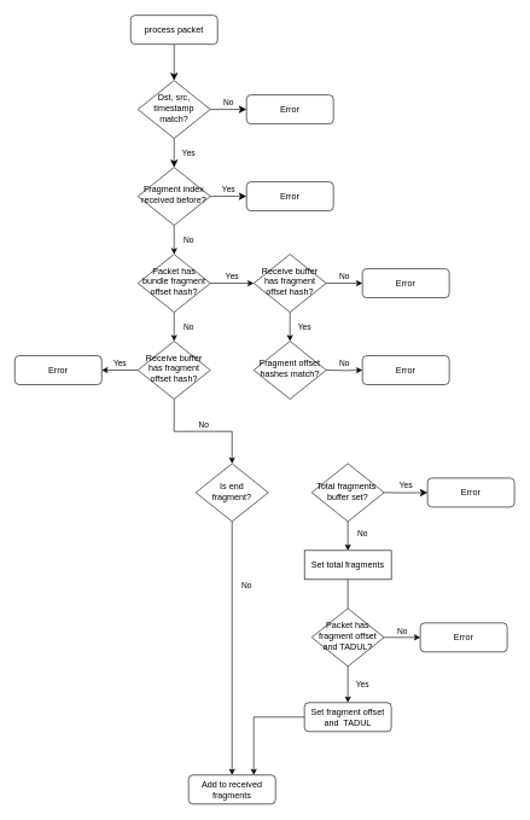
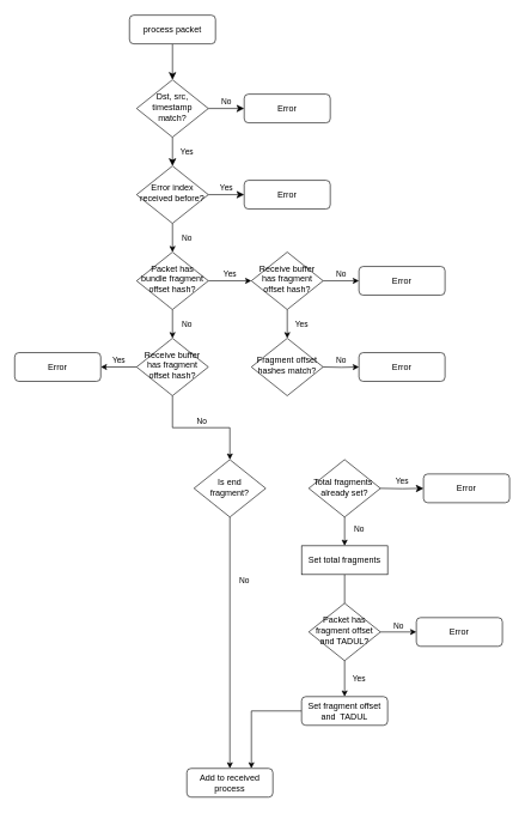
  <mxCell id="0" />
  <mxCell id="1" parent="0" />
  <mxCell id="2" value="" style="rounded=0;html=1;jettySize=auto;orthogonalLoop=1;fontSize=11;endArrow=classic;endFill=1;endSize=8;strokeWidth=1;shadow=0;labelBackgroundColor=none;edgeStyle=orthogonalEdgeStyle;" parent="1" source="3" target="6" edge="1"><mxGeometry relative="1" as="geometry" /></mxCell>
  <mxCell id="3" value="process packet" style="rounded=1;whiteSpace=wrap;html=1;fontSize=12;glass=0;strokeWidth=1;shadow=0;" parent="1" vertex="1"><mxGeometry x="180" y="20" width="120" height="40" as="geometry" /></mxCell>
  <mxCell id="4" value="Yes" style="rounded=0;html=1;jettySize=auto;orthogonalLoop=1;fontSize=11;endArrow=classic;endFill=1;endSize=8;strokeWidth=1;shadow=0;labelBackgroundColor=none;edgeStyle=orthogonalEdgeStyle;" parent="1" source="6" target="10" edge="1"><mxGeometry y="20" relative="1" as="geometry"><mxPoint as="offset" /></mxGeometry></mxCell>
  <mxCell id="5" value="No" style="edgeStyle=orthogonalEdgeStyle;rounded=0;html=1;jettySize=auto;orthogonalLoop=1;fontSize=11;endArrow=classic;endFill=1;endSize=8;strokeWidth=1;shadow=0;labelBackgroundColor=none;" parent="1" source="6" target="7" edge="1"><mxGeometry y="10" relative="1" as="geometry"><mxPoint as="offset" /></mxGeometry></mxCell>
  <mxCell id="6" value="Dst, src, timestamp match?" style="rhombus;whiteSpace=wrap;html=1;shadow=0;fontFamily=Helvetica;fontSize=12;align=center;strokeWidth=1;spacing=6;spacingTop=-4;" parent="1" vertex="1"><mxGeometry x="190" y="110" width="100" height="80" as="geometry" /></mxCell>
  <mxCell id="7" value="Error" style="rounded=1;whiteSpace=wrap;html=1;fontSize=12;glass=0;strokeWidth=1;shadow=0;" parent="1" vertex="1"><mxGeometry x="340" y="130" width="120" height="40" as="geometry" /></mxCell>
  <mxCell id="8" value="Yes" style="edgeStyle=orthogonalEdgeStyle;rounded=0;html=1;jettySize=auto;orthogonalLoop=1;fontSize=11;endArrow=classic;endFill=1;endSize=8;strokeWidth=1;shadow=0;labelBackgroundColor=none;" parent="1" source="10" target="11" edge="1"><mxGeometry y="10" relative="1" as="geometry"><mxPoint as="offset" /></mxGeometry></mxCell>
  <mxCell id="9" value="No" style="edgeStyle=orthogonalEdgeStyle;rounded=0;orthogonalLoop=1;jettySize=auto;html=1;entryX=0.5;entryY=0;entryDx=0;entryDy=0;" edge="1" parent="1" source="10" target="23"><mxGeometry y="20" relative="1" as="geometry"><mxPoint as="offset" /></mxGeometry></mxCell>
- <mxCell id="10" value="Fragment index received before?" style="rhombus;whiteSpace=wrap;html=1;shadow=0;fontFamily=Helvetica;fontSize=12;align=center;strokeWidth=1;spacing=6;spacingTop=-4;" parent="1" vertex="1"><mxGeometry x="190" y="230" width="100" height="80" as="geometry" /></mxCell>
+ <mxCell id="10" value="Error index received before?" style="rhombus;whiteSpace=wrap;html=1;shadow=0;fontFamily=Helvetica;fontSize=12;align=center;strokeWidth=1;spacing=6;spacingTop=-4;" parent="1" vertex="1"><mxGeometry x="190" y="230" width="100" height="80" as="geometry" /></mxCell>
  <mxCell id="11" value="Error" style="rounded=1;whiteSpace=wrap;html=1;fontSize=12;glass=0;strokeWidth=1;shadow=0;" parent="1" vertex="1"><mxGeometry x="340" y="250" width="120" height="40" as="geometry" /></mxCell>
  <mxCell id="12" value="No" style="edgeStyle=orthogonalEdgeStyle;rounded=0;orthogonalLoop=1;jettySize=auto;html=1;" edge="1" parent="1" source="13" target="20"><mxGeometry x="-0.5" y="20" relative="1" as="geometry"><mxPoint as="offset" /></mxGeometry></mxCell>
  <mxCell id="13" value="Is end fragment?" style="rhombus;whiteSpace=wrap;html=1;shadow=0;fontFamily=Helvetica;fontSize=12;align=center;strokeWidth=1;spacing=6;spacingTop=-4;" vertex="1" parent="1"><mxGeometry x="270" y="639" width="100" height="80" as="geometry" /></mxCell>
  <mxCell id="14" value="No" style="edgeStyle=orthogonalEdgeStyle;rounded=0;orthogonalLoop=1;jettySize=auto;html=1;entryX=0.5;entryY=0;entryDx=0;entryDy=0;" edge="1" parent="1" source="15" target="19"><mxGeometry x="-0.2" y="20" relative="1" as="geometry"><mxPoint as="offset" /></mxGeometry></mxCell>
- <mxCell id="15" value="Total fragments&amp;nbsp; buffer set?" style="rhombus;whiteSpace=wrap;html=1;shadow=0;fontFamily=Helvetica;fontSize=12;align=center;strokeWidth=1;spacing=6;spacingTop=-4;verticalAlign=middle;" vertex="1" parent="1"><mxGeometry x="430" y="639" width="100" height="80" as="geometry" /></mxCell>
+ <mxCell id="15" value="Total fragments&amp;nbsp; already set?" style="rhombus;whiteSpace=wrap;html=1;shadow=0;fontFamily=Helvetica;fontSize=12;align=center;strokeWidth=1;spacing=6;spacingTop=-4;verticalAlign=middle;" vertex="1" parent="1"><mxGeometry x="430" y="639" width="100" height="80" as="geometry" /></mxCell>
  <mxCell id="16" value="Yes" style="edgeStyle=orthogonalEdgeStyle;rounded=0;html=1;jettySize=auto;orthogonalLoop=1;fontSize=11;endArrow=classic;endFill=1;endSize=8;strokeWidth=1;shadow=0;labelBackgroundColor=none;" edge="1" parent="1" target="17"><mxGeometry y="10" relative="1" as="geometry"><mxPoint as="offset" /><mxPoint x="530" y="679" as="sourcePoint" /></mxGeometry></mxCell>
  <mxCell id="17" value="Error" style="rounded=1;whiteSpace=wrap;html=1;fontSize=12;glass=0;strokeWidth=1;shadow=0;" vertex="1" parent="1"><mxGeometry x="590" y="659" width="120" height="40" as="geometry" /></mxCell>
  <mxCell id="18" style="edgeStyle=orthogonalEdgeStyle;rounded=0;orthogonalLoop=1;jettySize=auto;html=1;entryX=0.5;entryY=0;entryDx=0;entryDy=0;endArrow=none;" edge="1" parent="1" source="19" target="36"><mxGeometry relative="1" as="geometry" /></mxCell>
  <mxCell id="19" value="Set total fragments" style="whiteSpace=wrap;html=1;fontSize=12;glass=0;strokeWidth=1;shadow=0;rounded=0;" vertex="1" parent="1"><mxGeometry x="420" y="759" width="120" height="40" as="geometry" /></mxCell>
- <mxCell id="20" value="Add to received fragments" style="rounded=1;whiteSpace=wrap;html=1;fontSize=12;glass=0;strokeWidth=1;shadow=0;" vertex="1" parent="1"><mxGeometry x="260" y="1069" width="120" height="40" as="geometry" /></mxCell>
+ <mxCell id="20" value="Add to received process" style="rounded=1;whiteSpace=wrap;html=1;fontSize=12;glass=0;strokeWidth=1;shadow=0;" vertex="1" parent="1"><mxGeometry x="260" y="1069" width="120" height="40" as="geometry" /></mxCell>
  <mxCell id="21" value="Yes" style="edgeStyle=orthogonalEdgeStyle;rounded=0;orthogonalLoop=1;jettySize=auto;html=1;entryX=0;entryY=0.5;entryDx=0;entryDy=0;verticalAlign=bottom;" edge="1" parent="1" source="23" target="26"><mxGeometry relative="1" as="geometry" /></mxCell>
  <mxCell id="22" value="No" style="edgeStyle=orthogonalEdgeStyle;rounded=0;orthogonalLoop=1;jettySize=auto;html=1;" edge="1" parent="1" source="23" target="30"><mxGeometry y="20" relative="1" as="geometry"><mxPoint as="offset" /></mxGeometry></mxCell>
  <mxCell id="23" value="Packet has bundle fragment offset hash?" style="rhombus;whiteSpace=wrap;html=1;shadow=0;fontFamily=Helvetica;fontSize=12;align=center;strokeWidth=1;spacing=6;spacingTop=-4;" vertex="1" parent="1"><mxGeometry x="190" y="350" width="100" height="80" as="geometry" /></mxCell>
  <mxCell id="24" value="No" style="edgeStyle=orthogonalEdgeStyle;rounded=0;orthogonalLoop=1;jettySize=auto;html=1;entryX=0;entryY=0.5;entryDx=0;entryDy=0;verticalAlign=bottom;" edge="1" parent="1" source="26" target="27"><mxGeometry relative="1" as="geometry" /></mxCell>
  <mxCell id="25" value="Yes" style="edgeStyle=orthogonalEdgeStyle;rounded=0;orthogonalLoop=1;jettySize=auto;html=1;entryX=0.5;entryY=0;entryDx=0;entryDy=0;" edge="1" parent="1" source="26" target="32"><mxGeometry y="20" relative="1" as="geometry"><mxPoint x="400" y="460" as="targetPoint" /><Array as="points" /><mxPoint as="offset" /></mxGeometry></mxCell>
  <mxCell id="26" value="Receive buffer has fragment offset hash?" style="rhombus;whiteSpace=wrap;html=1;shadow=0;fontFamily=Helvetica;fontSize=12;align=center;strokeWidth=1;spacing=6;spacingTop=-4;" vertex="1" parent="1"><mxGeometry x="350" y="350" width="100" height="80" as="geometry" /></mxCell>
  <mxCell id="27" value="Error" style="rounded=1;whiteSpace=wrap;html=1;fontSize=12;glass=0;strokeWidth=1;shadow=0;" vertex="1" parent="1"><mxGeometry x="500" y="370" width="120" height="40" as="geometry" /></mxCell>
  <mxCell id="28" value="Yes" style="edgeStyle=orthogonalEdgeStyle;rounded=0;orthogonalLoop=1;jettySize=auto;html=1;entryX=1;entryY=0.5;entryDx=0;entryDy=0;verticalAlign=bottom;" edge="1" parent="1" source="30" target="31"><mxGeometry relative="1" as="geometry" /></mxCell>
  <mxCell id="29" value="No" style="edgeStyle=orthogonalEdgeStyle;rounded=0;orthogonalLoop=1;jettySize=auto;html=1;entryX=0.5;entryY=0;entryDx=0;entryDy=0;verticalAlign=bottom;" edge="1" parent="1" source="30" target="13"><mxGeometry relative="1" as="geometry" /></mxCell>
  <mxCell id="30" value="Receive buffer has fragment offset hash?" style="rhombus;whiteSpace=wrap;html=1;shadow=0;fontFamily=Helvetica;fontSize=12;align=center;strokeWidth=1;spacing=6;spacingTop=-4;" vertex="1" parent="1"><mxGeometry x="190" y="470" width="100" height="80" as="geometry" /></mxCell>
  <mxCell id="31" value="Error" style="rounded=1;whiteSpace=wrap;html=1;fontSize=12;glass=0;strokeWidth=1;shadow=0;" vertex="1" parent="1"><mxGeometry y="490" width="120" height="40" as="geometry" x="20" /></mxCell>
  <mxCell id="32" value="Fragment offset hashes match?" style="rhombus;whiteSpace=wrap;html=1;shadow=0;fontFamily=Helvetica;fontSize=12;align=center;strokeWidth=1;spacing=6;spacingTop=-4;" vertex="1" parent="1"><mxGeometry x="350" y="470" width="100" height="80" as="geometry" /></mxCell>
  <mxCell id="33" value="No" style="edgeStyle=orthogonalEdgeStyle;rounded=0;orthogonalLoop=1;jettySize=auto;html=1;entryX=0;entryY=0.5;entryDx=0;entryDy=0;verticalAlign=bottom;" edge="1" parent="1" target="34"><mxGeometry relative="1" as="geometry"><mxPoint x="450" y="510" as="sourcePoint" /></mxGeometry></mxCell>
  <mxCell id="34" value="Error" style="rounded=1;whiteSpace=wrap;html=1;fontSize=12;glass=0;strokeWidth=1;shadow=0;" vertex="1" parent="1"><mxGeometry x="500" y="490" width="120" height="40" as="geometry" /></mxCell>
  <mxCell id="35" value="No" style="edgeStyle=orthogonalEdgeStyle;rounded=0;orthogonalLoop=1;jettySize=auto;html=1;entryX=0;entryY=0.5;entryDx=0;entryDy=0;verticalAlign=bottom;" edge="1" parent="1" source="36" target="39"><mxGeometry relative="1" as="geometry" /></mxCell>
  <mxCell id="36" value="Packet has fragment offset and TADUL?" style="rhombus;whiteSpace=wrap;html=1;shadow=0;fontFamily=Helvetica;fontSize=12;align=center;strokeWidth=1;spacing=6;spacingTop=-4;verticalAlign=middle;" vertex="1" parent="1"><mxGeometry x="430" y="839" width="100" height="80" as="geometry" /></mxCell>
  <mxCell id="37" style="edgeStyle=orthogonalEdgeStyle;rounded=0;orthogonalLoop=1;jettySize=auto;html=1;entryX=0.75;entryY=0;entryDx=0;entryDy=0;" edge="1" parent="1" source="38" target="20"><mxGeometry relative="1" as="geometry" /></mxCell>
  <mxCell id="38" value="Set fragment offset and&amp;nbsp; TADUL" style="rounded=1;whiteSpace=wrap;html=1;fontSize=12;glass=0;strokeWidth=1;shadow=0;" vertex="1" parent="1"><mxGeometry x="420" y="969" width="120" height="40" as="geometry" /></mxCell>
  <mxCell id="39" value="Error" style="rounded=1;whiteSpace=wrap;html=1;fontSize=12;glass=0;strokeWidth=1;shadow=0;" vertex="1" parent="1"><mxGeometry x="580" y="859" width="120" height="40" as="geometry" /></mxCell>
  <mxCell id="40" value="Yes" style="edgeStyle=orthogonalEdgeStyle;rounded=0;orthogonalLoop=1;jettySize=auto;html=1;entryX=0.5;entryY=0;entryDx=0;entryDy=0;exitX=0.5;exitY=1;exitDx=0;exitDy=0;" edge="1" parent="1" source="36" target="38"><mxGeometry y="20" relative="1" as="geometry"><mxPoint x="540" y="929" as="sourcePoint" /><mxPoint as="offset" /></mxGeometry></mxCell>
